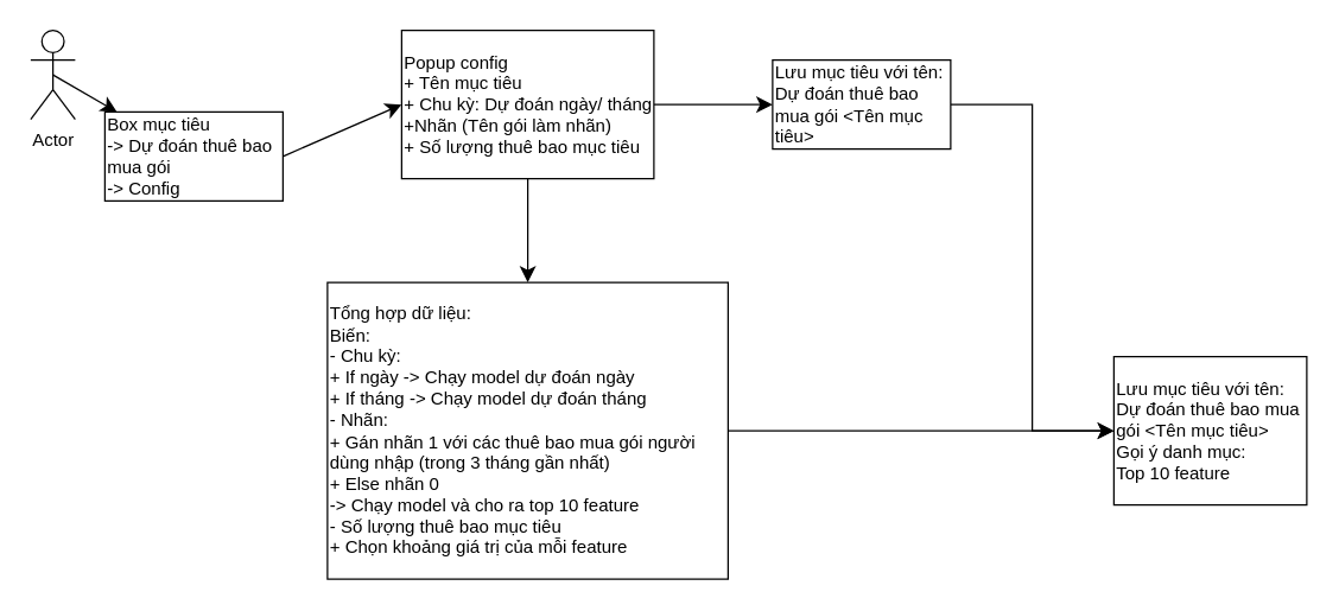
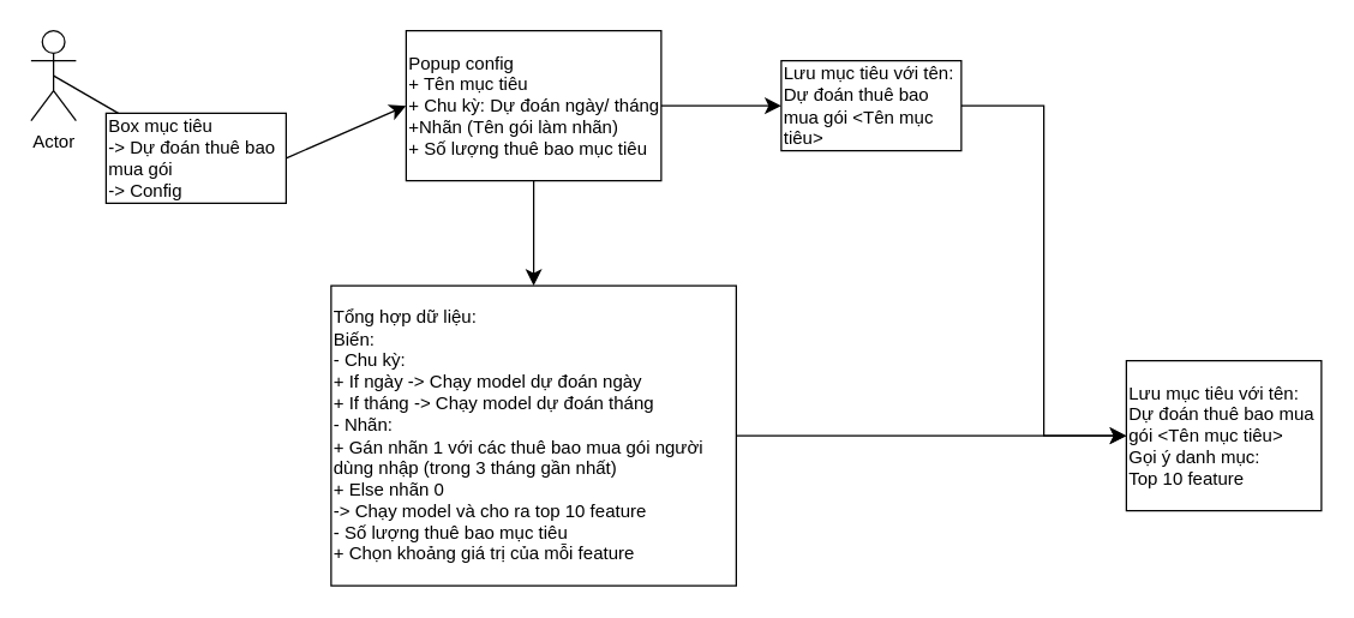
  <mxCell id="0" />
  <mxCell id="1" parent="0" />
- <mxCell id="2" style="edgeStyle=none;curved=1;rounded=0;orthogonalLoop=1;jettySize=auto;html=1;exitX=0.5;exitY=0.5;exitDx=0;exitDy=0;exitPerimeter=0;fontSize=12;startSize=8;endSize=8;" edge="1" parent="1" source="3" target="5"><mxGeometry relative="1" as="geometry" /></mxCell>
+ <mxCell id="2" style="edgeStyle=none;curved=1;rounded=0;orthogonalLoop=1;jettySize=auto;html=1;exitX=0.5;exitY=0.5;exitDx=0;exitDy=0;exitPerimeter=0;fontSize=12;startSize=8;endSize=8;endArrow=none;" edge="1" parent="1" source="3" target="5"><mxGeometry relative="1" as="geometry" /></mxCell>
  <mxCell id="3" value="Actor" style="shape=umlActor;verticalLabelPosition=bottom;verticalAlign=top;html=1;outlineConnect=0;" vertex="1" parent="1"><mxGeometry x="20" y="20" width="30" height="60" as="geometry" /></mxCell>
  <mxCell id="4" style="edgeStyle=none;curved=1;rounded=0;orthogonalLoop=1;jettySize=auto;html=1;exitX=1;exitY=0.5;exitDx=0;exitDy=0;entryX=0;entryY=0.5;entryDx=0;entryDy=0;fontSize=12;startSize=8;endSize=8;" edge="1" parent="1" source="5" target="10"><mxGeometry relative="1" as="geometry" /></mxCell>
  <mxCell id="5" value="Box mục tiêu&amp;nbsp;&lt;div&gt;-&amp;gt; Dự đoán thuê bao mua gói&lt;div&gt;-&amp;gt; Config&lt;/div&gt;&lt;/div&gt;" style="rounded=0;whiteSpace=wrap;html=1;align=left;" vertex="1" parent="1"><mxGeometry x="70" y="75" width="120" height="60" as="geometry" /></mxCell>
  <mxCell id="6" style="edgeStyle=orthogonalEdgeStyle;rounded=0;orthogonalLoop=1;jettySize=auto;html=1;fontSize=12;startSize=8;endSize=8;entryX=0;entryY=0.5;entryDx=0;entryDy=0;" edge="1" parent="1" source="7" target="13"><mxGeometry relative="1" as="geometry"><mxPoint x="840" y="80" as="targetPoint" /></mxGeometry></mxCell>
  <mxCell id="7" value="Lưu mục tiêu với tên:&lt;div&gt;Dự đoán thuê bao mua gói &amp;lt;Tên mục tiêu&amp;gt;&lt;/div&gt;" style="rounded=0;whiteSpace=wrap;html=1;align=left;" vertex="1" parent="1"><mxGeometry x="520" y="40" width="120" height="60" as="geometry" /></mxCell>
  <mxCell id="8" style="edgeStyle=none;curved=1;rounded=0;orthogonalLoop=1;jettySize=auto;html=1;exitX=0.5;exitY=1;exitDx=0;exitDy=0;fontSize=12;startSize=8;endSize=8;entryX=0.5;entryY=0;entryDx=0;entryDy=0;" edge="1" parent="1" source="10" target="12"><mxGeometry relative="1" as="geometry"><mxPoint x="355.261" y="180" as="targetPoint" /></mxGeometry></mxCell>
  <mxCell id="9" style="edgeStyle=none;curved=1;rounded=0;orthogonalLoop=1;jettySize=auto;html=1;exitX=1;exitY=0.5;exitDx=0;exitDy=0;entryX=0;entryY=0.5;entryDx=0;entryDy=0;fontSize=12;startSize=8;endSize=8;" edge="1" parent="1" source="10" target="7"><mxGeometry relative="1" as="geometry" /></mxCell>
  <mxCell id="10" value="Popup config&lt;div&gt;+ Tên mục tiêu&lt;br&gt;&lt;div&gt;+ Chu kỳ: Dự đoán ngày/ tháng&lt;/div&gt;&lt;div&gt;+Nhãn (&lt;span style=&quot;background-color: initial;&quot;&gt;Tên gói làm nhãn)&lt;/span&gt;&lt;/div&gt;&lt;div&gt;+ Số lượng thuê bao mục tiêu&lt;/div&gt;&lt;/div&gt;" style="rounded=0;whiteSpace=wrap;html=1;align=left;" vertex="1" parent="1"><mxGeometry x="270" y="20" width="170" height="100" as="geometry" /></mxCell>
  <mxCell id="11" style="edgeStyle=none;curved=1;rounded=0;orthogonalLoop=1;jettySize=auto;html=1;exitX=1;exitY=0.5;exitDx=0;exitDy=0;fontSize=12;startSize=8;endSize=8;entryX=0;entryY=0.5;entryDx=0;entryDy=0;" edge="1" parent="1" source="12" target="13"><mxGeometry relative="1" as="geometry"><mxPoint x="750" y="220" as="targetPoint" /></mxGeometry></mxCell>
  <mxCell id="12" value="Tổng hợp dữ liệu:&lt;div&gt;Biến:&amp;nbsp;&lt;/div&gt;&lt;div&gt;- Chu kỳ:&amp;nbsp;&lt;/div&gt;&lt;div&gt;+ If ngày -&amp;gt; Chạy model dự đoán ngày&lt;/div&gt;&lt;div&gt;+ If tháng -&amp;gt; Chạy model dự đoán tháng&lt;/div&gt;&lt;div&gt;- Nhãn:&lt;/div&gt;&lt;div&gt;+ Gán nhãn 1 với các thuê bao mua gói người dùng nhập (trong 3 tháng gần nhất)&lt;/div&gt;&lt;div&gt;+ Else nhãn 0&lt;/div&gt;&lt;div&gt;-&amp;gt; Chạy model và cho ra top 10 feature&lt;/div&gt;&lt;div&gt;- Số lượng thuê bao mục tiêu&lt;/div&gt;&lt;div&gt;+ Chọn khoảng giá trị của mỗi feature&lt;/div&gt;" style="rounded=0;whiteSpace=wrap;html=1;align=left;" vertex="1" parent="1"><mxGeometry x="220" y="190" width="270" height="200" as="geometry" /></mxCell>
  <mxCell id="13" value="Lưu mục tiêu với tên:&lt;div&gt;Dự đoán thuê bao mua gói &amp;lt;Tên mục tiêu&amp;gt;&lt;/div&gt;&lt;div&gt;Gọi ý danh mục:&lt;/div&gt;&lt;div&gt;Top 10 feature&lt;/div&gt;" style="rounded=0;whiteSpace=wrap;html=1;align=left;" vertex="1" parent="1"><mxGeometry x="750" y="240" width="130" height="100" as="geometry" /></mxCell>
